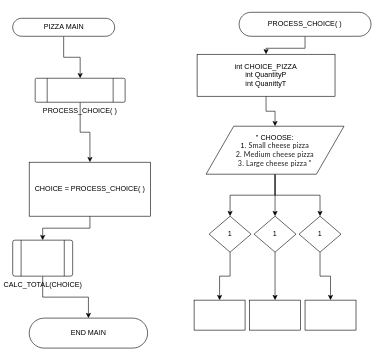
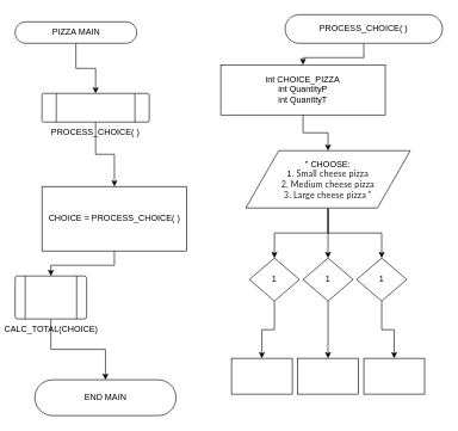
  <mxCell id="0" />
  <mxCell id="1" parent="0" />
  <mxCell id="2" value="" style="edgeStyle=orthogonalEdgeStyle;rounded=0;orthogonalLoop=1;jettySize=auto;html=1;" edge="1" parent="1" source="3" target="9"><mxGeometry relative="1" as="geometry" /></mxCell>
  <mxCell id="3" value="PIZZA MAIN" style="html=1;dashed=0;whiteSpace=wrap;shape=mxgraph.dfd.start" parent="1" vertex="1"><mxGeometry x="20.5" y="30" width="170" height="30" as="geometry" /></mxCell>
  <mxCell id="4" value="" style="edgeStyle=orthogonalEdgeStyle;rounded=0;orthogonalLoop=1;jettySize=auto;html=1;" edge="1" parent="1" source="7" target="20"><mxGeometry relative="1" as="geometry" /></mxCell>
  <mxCell id="5" style="edgeStyle=orthogonalEdgeStyle;rounded=0;orthogonalLoop=1;jettySize=auto;html=1;entryX=0.5;entryY=0;entryDx=0;entryDy=0;" edge="1" parent="1" source="7" target="24"><mxGeometry relative="1" as="geometry" /></mxCell>
  <mxCell id="6" style="edgeStyle=orthogonalEdgeStyle;rounded=0;orthogonalLoop=1;jettySize=auto;html=1;entryX=0.5;entryY=0;entryDx=0;entryDy=0;" edge="1" parent="1" source="7" target="22"><mxGeometry relative="1" as="geometry" /></mxCell>
  <mxCell id="7" value="&lt;font style=&quot;font-size: 12px;&quot;&gt;&quot;&amp;nbsp;&lt;/font&gt;&lt;span style=&quot;background-color: initial;&quot;&gt;CHOOSE:&lt;/span&gt;&lt;div&gt;&lt;font style=&quot;font-size: 12px;&quot;&gt;1.&amp;nbsp;&lt;span style=&quot;color: rgb(32, 33, 34); font-family: Lato, &amp;quot;Lucida Sans Unicode&amp;quot;, &amp;quot;Lucida Grande&amp;quot;, sans-serif; letter-spacing: 0.2px; text-align: start; background-color: rgb(255, 255, 255);&quot;&gt;Small cheese pizza&lt;/span&gt;&lt;/font&gt;&lt;div&gt;&lt;font style=&quot;font-size: 12px;&quot;&gt;&lt;span style=&quot;color: rgb(32, 33, 34); font-family: Lato, &amp;quot;Lucida Sans Unicode&amp;quot;, &amp;quot;Lucida Grande&amp;quot;, sans-serif; letter-spacing: 0.2px; text-align: start; background-color: rgb(255, 255, 255);&quot;&gt;2. Medium cheese pizza&lt;/span&gt;&lt;/font&gt;&lt;/div&gt;&lt;div&gt;&lt;font style=&quot;font-size: 12px;&quot;&gt;&lt;span style=&quot;color: rgb(32, 33, 34); font-family: Lato, &amp;quot;Lucida Sans Unicode&amp;quot;, &amp;quot;Lucida Grande&amp;quot;, sans-serif; letter-spacing: 0.2px; text-align: start; background-color: rgb(255, 255, 255);&quot;&gt;3. Large cheese pizza &quot;&lt;/span&gt;&lt;/font&gt;&lt;/div&gt;&lt;/div&gt;" style="shape=parallelogram;perimeter=parallelogramPerimeter;whiteSpace=wrap;html=1;dashed=0;" vertex="1" parent="1"><mxGeometry x="343" y="210" width="230" height="80" as="geometry" /></mxCell>
  <mxCell id="8" value="" style="edgeStyle=orthogonalEdgeStyle;rounded=0;orthogonalLoop=1;jettySize=auto;html=1;" edge="1" parent="1" source="9" target="11"><mxGeometry relative="1" as="geometry" /></mxCell>
  <mxCell id="9" value="PROCESS_CHOICE( )" style="verticalLabelPosition=bottom;verticalAlign=top;html=1;shape=process;whiteSpace=wrap;rounded=1;size=0.136;arcSize=6;" vertex="1" parent="1"><mxGeometry x="58" y="130" width="150" height="40" as="geometry" /></mxCell>
  <mxCell id="10" value="" style="edgeStyle=orthogonalEdgeStyle;rounded=0;orthogonalLoop=1;jettySize=auto;html=1;" edge="1" parent="1" source="11" target="13"><mxGeometry relative="1" as="geometry" /></mxCell>
- <mxCell id="11" value="CHOICE = PROCESS_CHOICE( )" style="html=1;dashed=0;whiteSpace=wrap;" vertex="1" parent="1"><mxGeometry x="48" y="270" width="202.5" height="90" as="geometry" /></mxCell>
+ <mxCell id="11" value="CHOICE = PROCESS_CHOICE( )" style="html=1;dashed=0;whiteSpace=wrap;" vertex="1" parent="1"><mxGeometry x="58" y="260" width="202.5" height="90" as="geometry" /></mxCell>
  <mxCell id="12" value="" style="edgeStyle=orthogonalEdgeStyle;rounded=0;orthogonalLoop=1;jettySize=auto;html=1;" edge="1" parent="1" source="13" target="14"><mxGeometry relative="1" as="geometry" /></mxCell>
- <mxCell id="13" value="CALC_TOTAL(CHOICE)" style="verticalLabelPosition=bottom;verticalAlign=top;html=1;shape=process;whiteSpace=wrap;rounded=1;size=0.14;arcSize=6;" vertex="1" parent="1"><mxGeometry x="20.5" y="400" width="100" height="60" as="geometry" /></mxCell>
+ <mxCell id="13" value="CALC_TOTAL(CHOICE)" style="verticalLabelPosition=bottom;verticalAlign=top;html=1;shape=process;whiteSpace=wrap;rounded=1;size=0.14;arcSize=6;" vertex="1" parent="1"><mxGeometry x="20.5" y="385" width="100" height="60" as="geometry" /></mxCell>
  <mxCell id="14" value="END MAIN" style="html=1;dashed=0;whiteSpace=wrap;shape=mxgraph.dfd.start" vertex="1" parent="1"><mxGeometry x="48" y="530" width="197.5" height="50" as="geometry" /></mxCell>
  <mxCell id="15" value="" style="edgeStyle=orthogonalEdgeStyle;rounded=0;orthogonalLoop=1;jettySize=auto;html=1;" edge="1" parent="1" source="16" target="18"><mxGeometry relative="1" as="geometry" /></mxCell>
  <mxCell id="16" value="PROCESS_CHOICE( )" style="html=1;dashed=0;whiteSpace=wrap;shape=mxgraph.dfd.start" vertex="1" parent="1"><mxGeometry x="398" y="20" width="220" height="40" as="geometry" /></mxCell>
  <mxCell id="17" value="" style="edgeStyle=orthogonalEdgeStyle;rounded=0;orthogonalLoop=1;jettySize=auto;html=1;" edge="1" parent="1" source="18" target="7"><mxGeometry relative="1" as="geometry" /></mxCell>
- <mxCell id="18" value="&lt;div&gt;int CHOICE_PIZZA&lt;/div&gt;&lt;div&gt;int QuantityP&lt;/div&gt;&lt;div&gt;int QuanittyT&lt;/div&gt;" style="html=1;dashed=0;whiteSpace=wrap;" vertex="1" parent="1"><mxGeometry x="328" y="90" width="230" height="70" as="geometry" /></mxCell>
+ <mxCell id="18" value="&lt;div&gt;int CHOICE_PIZZA&lt;/div&gt;&lt;div&gt;int QuantityP&lt;/div&gt;&lt;div&gt;int QuanittyT&lt;/div&gt;" style="html=1;dashed=0;whiteSpace=wrap;" vertex="1" parent="1"><mxGeometry x="308" y="90" width="230" height="70" as="geometry" /></mxCell>
  <mxCell id="19" value="" style="edgeStyle=orthogonalEdgeStyle;rounded=0;orthogonalLoop=1;jettySize=auto;html=1;" edge="1" parent="1" source="20" target="25"><mxGeometry relative="1" as="geometry" /></mxCell>
  <mxCell id="20" value="1" style="rhombus;whiteSpace=wrap;html=1;dashed=0;" vertex="1" parent="1"><mxGeometry x="348" y="360" width="70" height="60" as="geometry" /></mxCell>
  <mxCell id="21" value="" style="edgeStyle=orthogonalEdgeStyle;rounded=0;orthogonalLoop=1;jettySize=auto;html=1;" edge="1" parent="1" source="22" target="27"><mxGeometry relative="1" as="geometry" /></mxCell>
  <mxCell id="22" value="1" style="rhombus;whiteSpace=wrap;html=1;dashed=0;" vertex="1" parent="1"><mxGeometry x="498" y="360" width="70" height="60" as="geometry" /></mxCell>
  <mxCell id="23" value="" style="edgeStyle=orthogonalEdgeStyle;rounded=0;orthogonalLoop=1;jettySize=auto;html=1;" edge="1" parent="1" source="24" target="26"><mxGeometry relative="1" as="geometry" /></mxCell>
  <mxCell id="24" value="1" style="rhombus;whiteSpace=wrap;html=1;dashed=0;" vertex="1" parent="1"><mxGeometry x="423" y="360" width="70" height="60" as="geometry" /></mxCell>
  <mxCell id="25" value="" style="whiteSpace=wrap;html=1;dashed=0;" vertex="1" parent="1"><mxGeometry x="323" y="500" width="85" height="50" as="geometry" /></mxCell>
  <mxCell id="26" value="" style="whiteSpace=wrap;html=1;dashed=0;" vertex="1" parent="1"><mxGeometry x="415.5" y="500" width="85" height="50" as="geometry" /></mxCell>
  <mxCell id="27" value="" style="whiteSpace=wrap;html=1;dashed=0;" vertex="1" parent="1"><mxGeometry x="508" y="500" width="85" height="50" as="geometry" /></mxCell>
